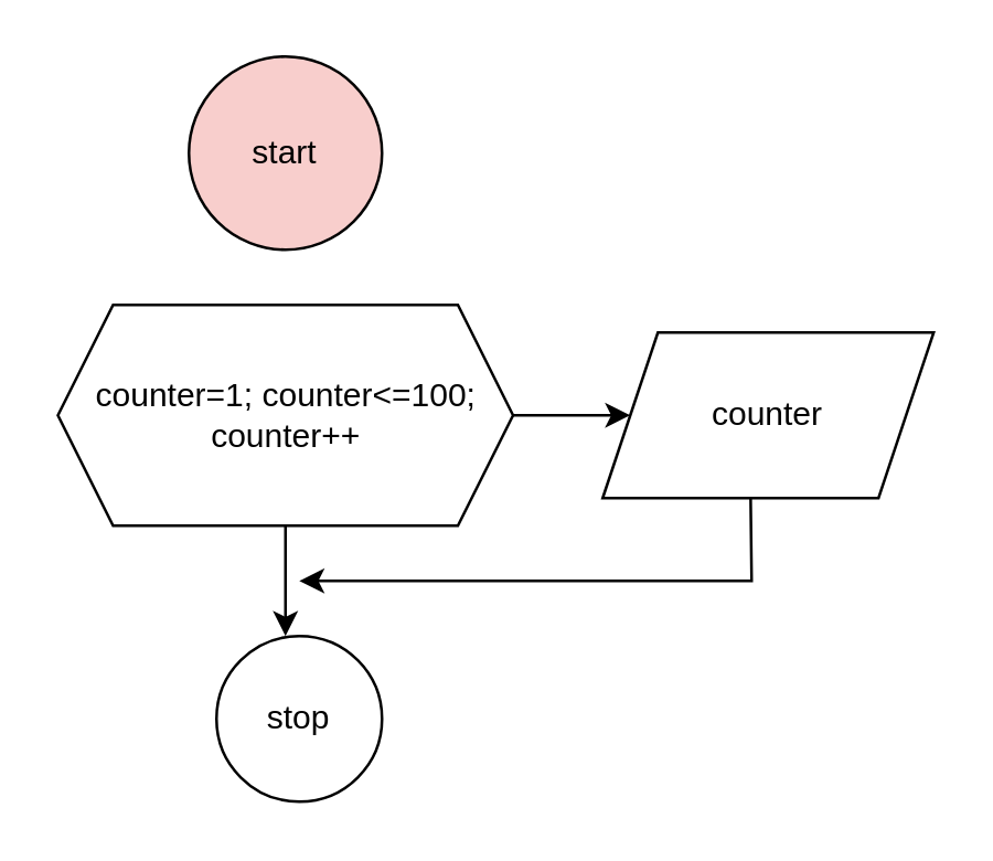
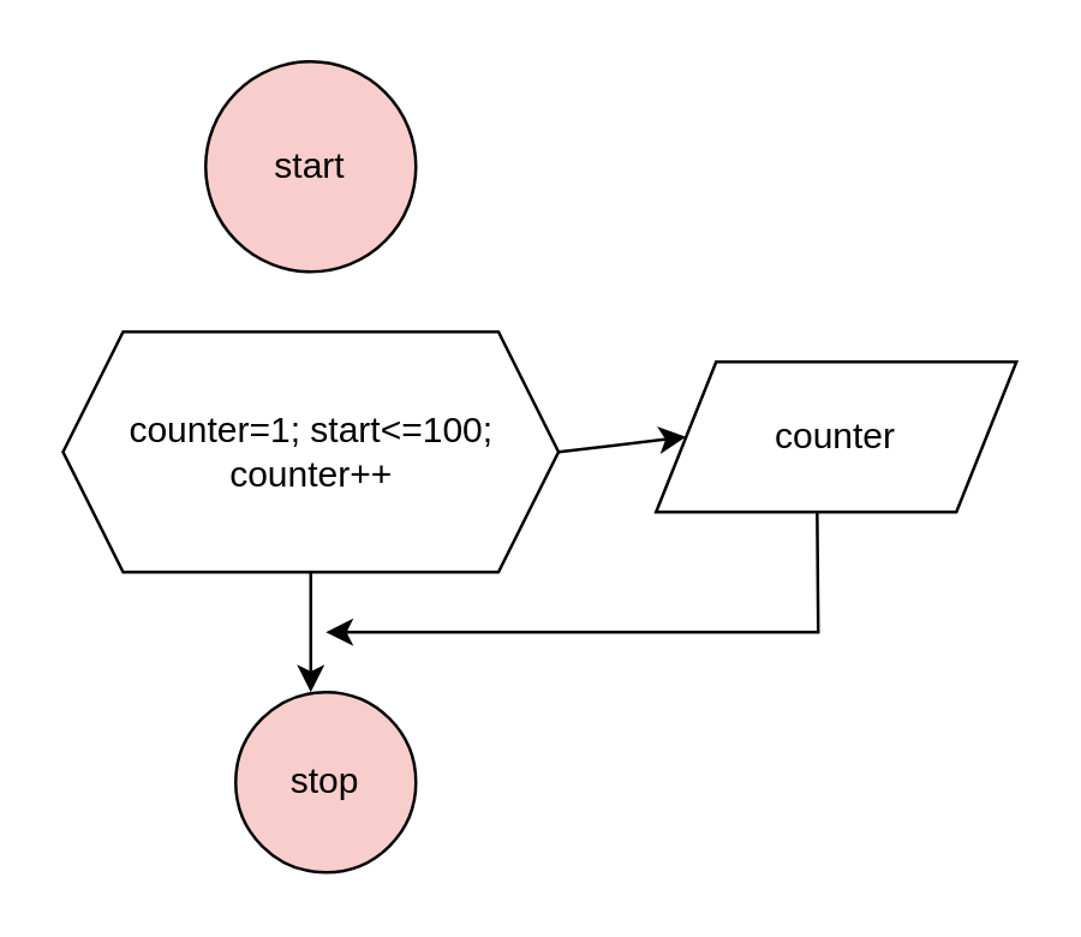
  <mxCell id="0" />
  <mxCell id="1" parent="0" />
  <mxCell id="2" value="start" style="ellipse;whiteSpace=wrap;html=1;aspect=fixed;fillColor=#f8cecc;" vertex="1" parent="1"><mxGeometry x="68" y="20" width="70" height="70" as="geometry" /></mxCell>
- <mxCell id="3" value="counter=1; counter&amp;lt;=100; counter++" style="shape=hexagon;perimeter=hexagonPerimeter2;whiteSpace=wrap;html=1;fixedSize=1;" vertex="1" parent="1"><mxGeometry x="20.5" y="110" width="165" height="80" as="geometry" /></mxCell>
- <mxCell id="4" value="counter" style="shape=parallelogram;perimeter=parallelogramPerimeter;whiteSpace=wrap;html=1;fixedSize=1;" vertex="1" parent="1"><mxGeometry x="218" y="120" width="120" height="60" as="geometry" /></mxCell>
- <mxCell id="5" value="stop" style="ellipse;whiteSpace=wrap;html=1;aspect=fixed;" vertex="1" parent="1"><mxGeometry x="78" y="230" width="60" height="60" as="geometry" /></mxCell>
+ <mxCell id="3" value="counter=1; start&amp;lt;=100; counter++" style="shape=hexagon;perimeter=hexagonPerimeter2;whiteSpace=wrap;html=1;fixedSize=1;" vertex="1" parent="1"><mxGeometry x="20.5" y="110" width="165" height="80" as="geometry" /></mxCell>
+ <mxCell id="4" value="counter" style="shape=parallelogram;perimeter=parallelogramPerimeter;whiteSpace=wrap;html=1;fixedSize=1;" vertex="1" parent="1"><mxGeometry x="218" y="120" width="120" height="50" as="geometry" /></mxCell>
+ <mxCell id="5" value="stop" style="ellipse;whiteSpace=wrap;html=1;aspect=fixed;fillColor=#f8cecc;" vertex="1" parent="1"><mxGeometry x="78" y="230" width="60" height="60" as="geometry" /></mxCell>
  <mxCell id="6" value="" style="endArrow=classic;html=1;rounded=0;exitX=0.5;exitY=1;exitDx=0;exitDy=0;" edge="1" parent="1" source="3"><mxGeometry width="50" height="50" relative="1" as="geometry"><mxPoint x="178" y="300" as="sourcePoint" /><mxPoint x="103" y="230" as="targetPoint" /></mxGeometry></mxCell>
  <mxCell id="7" value="" style="endArrow=classic;html=1;rounded=0;exitX=1;exitY=0.5;exitDx=0;exitDy=0;entryX=0;entryY=0.5;entryDx=0;entryDy=0;" edge="1" parent="1" source="3" target="4"><mxGeometry width="50" height="50" relative="1" as="geometry"><mxPoint x="208" y="260" as="sourcePoint" /><mxPoint x="258" y="210" as="targetPoint" /></mxGeometry></mxCell>
  <mxCell id="8" value="" style="endArrow=classic;html=1;rounded=0;exitX=0.447;exitY=1.003;exitDx=0;exitDy=0;exitPerimeter=0;" edge="1" parent="1" source="4"><mxGeometry width="50" height="50" relative="1" as="geometry"><mxPoint x="198" y="320" as="sourcePoint" /><mxPoint x="108" y="210" as="targetPoint" /><Array as="points"><mxPoint x="272" y="210" /></Array></mxGeometry></mxCell>
